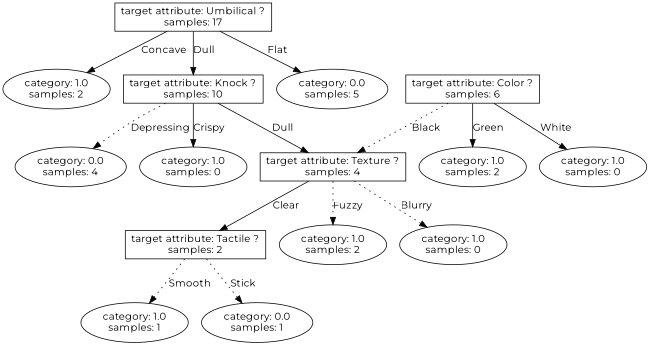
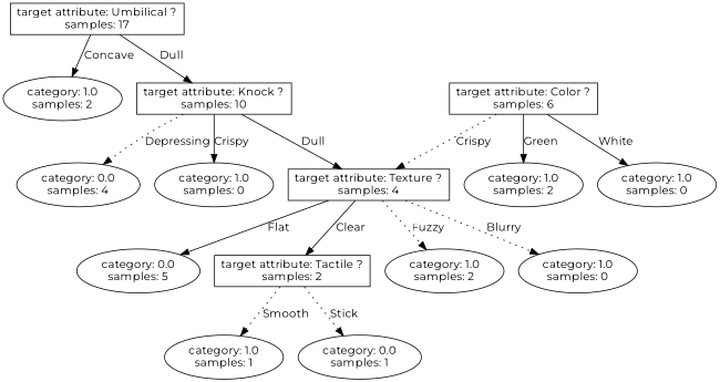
  digraph {
    fontname=Montserrat
    node [fontname=Montserrat shape=ellipse]
    edge [fontname=Montserrat style=solid]
    n1 [label="target attribute: Umbilical ?\nsamples: 17" shape=box]
    n2 [label="category: 1.0\nsamples: 2"]
    n3 [label="target attribute: Knock ?\nsamples: 10" shape=box]
    n4 [label="category: 0.0\nsamples: 5"]
    n5 [label="category: 0.0\nsamples: 4"]
    n6 [label="category: 1.0\nsamples: 0"]
    n7 [label="target attribute: Texture ?\nsamples: 4" shape=box]
    n8 [label="target attribute: Color ?\nsamples: 6" shape=box]
    n9 [label="category: 1.0\nsamples: 2"]
    n10 [label="category: 1.0\nsamples: 0"]
    n11 [label="target attribute: Tactile ?\nsamples: 2" shape=box]
    n12 [label="category: 1.0\nsamples: 2"]
    n13 [label="category: 1.0\nsamples: 0"]
    n14 [label="category: 1.0\nsamples: 1"]
    n15 [label="category: 0.0\nsamples: 1"]
    n1 -> n2 [label=Concave]
    n1 -> n3 [label=Dull]
-   n1 -> n4 [label=Flat]
+   n7 -> n4 [label=Flat]
    n3 -> n5 [label=Depressing style=dotted]
    n3 -> n6 [label=Crispy]
    n3 -> n7 [label=Dull]
    n7 -> n11 [label=Clear]
    n7 -> n12 [label=Fuzzy style=dotted]
    n7 -> n13 [label=Blurry style=dotted]
-   n8 -> n7 [label=Black style=dotted]
+   n8 -> n7 [label=Crispy style=dotted]
    n8 -> n9 [label=Green]
    n8 -> n10 [label=White]
    n11 -> n14 [label=Smooth style=dotted]
    n11 -> n15 [label=Stick style=dotted]
  }
